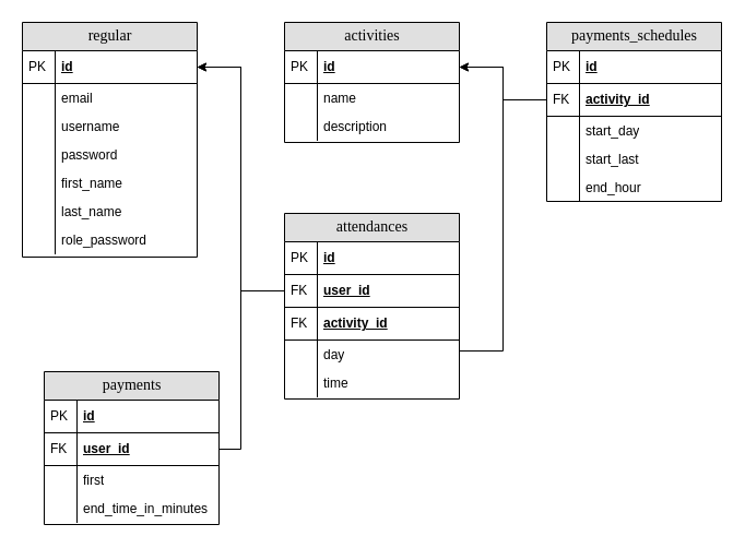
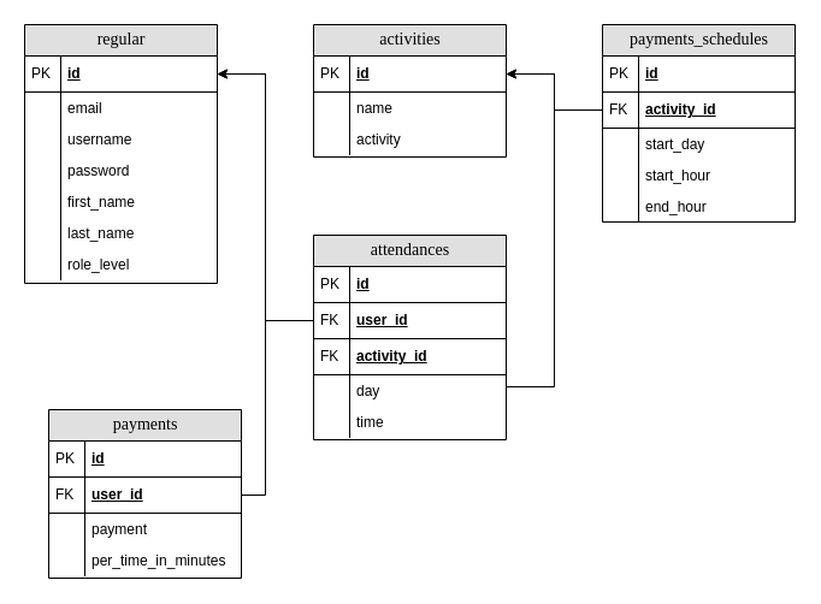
  <mxCell id="0" />
  <mxCell id="1" parent="0" />
  <mxCell id="2" value="regular" style="swimlane;html=1;fontStyle=0;childLayout=stackLayout;horizontal=1;startSize=26;fillColor=#e0e0e0;horizontalStack=0;resizeParent=1;resizeLast=0;collapsible=1;marginBottom=0;swimlaneFillColor=#ffffff;align=center;rounded=0;shadow=0;comic=0;labelBackgroundColor=none;strokeWidth=1;fontFamily=Verdana;fontSize=14" parent="1" vertex="1"><mxGeometry x="20" y="20" width="160" height="215" as="geometry" /></mxCell>
  <mxCell id="3" value="id" style="shape=partialRectangle;top=0;left=0;right=0;bottom=1;html=1;align=left;verticalAlign=middle;fillColor=none;spacingLeft=34;spacingRight=4;whiteSpace=wrap;overflow=hidden;rotatable=0;points=[[0,0.5],[1,0.5]];portConstraint=eastwest;dropTarget=0;fontStyle=5;" parent="2" vertex="1"><mxGeometry y="26" width="160" height="30" as="geometry" /></mxCell>
  <mxCell id="4" value="PK" style="shape=partialRectangle;top=0;left=0;bottom=0;html=1;fillColor=none;align=left;verticalAlign=middle;spacingLeft=4;spacingRight=4;whiteSpace=wrap;overflow=hidden;rotatable=0;points=[];portConstraint=eastwest;part=1;" parent="3" vertex="1" connectable="0"><mxGeometry width="30" height="30" as="geometry" /></mxCell>
  <mxCell id="5" value="email" style="shape=partialRectangle;top=0;left=0;right=0;bottom=0;html=1;align=left;verticalAlign=top;fillColor=none;spacingLeft=34;spacingRight=4;whiteSpace=wrap;overflow=hidden;rotatable=0;points=[[0,0.5],[1,0.5]];portConstraint=eastwest;dropTarget=0;" parent="2" vertex="1"><mxGeometry y="56" width="160" height="26" as="geometry" /></mxCell>
  <mxCell id="6" value="" style="shape=partialRectangle;top=0;left=0;bottom=0;html=1;fillColor=none;align=left;verticalAlign=top;spacingLeft=4;spacingRight=4;whiteSpace=wrap;overflow=hidden;rotatable=0;points=[];portConstraint=eastwest;part=1;" parent="5" vertex="1" connectable="0"><mxGeometry width="30" height="26" as="geometry" /></mxCell>
  <mxCell id="7" value="username" style="shape=partialRectangle;top=0;left=0;right=0;bottom=0;html=1;align=left;verticalAlign=top;fillColor=none;spacingLeft=34;spacingRight=4;whiteSpace=wrap;overflow=hidden;rotatable=0;points=[[0,0.5],[1,0.5]];portConstraint=eastwest;dropTarget=0;" parent="2" vertex="1"><mxGeometry y="82" width="160" height="26" as="geometry" /></mxCell>
  <mxCell id="8" value="" style="shape=partialRectangle;top=0;left=0;bottom=0;html=1;fillColor=none;align=left;verticalAlign=top;spacingLeft=4;spacingRight=4;whiteSpace=wrap;overflow=hidden;rotatable=0;points=[];portConstraint=eastwest;part=1;" parent="7" vertex="1" connectable="0"><mxGeometry width="30" height="26" as="geometry" /></mxCell>
  <mxCell id="9" value="password" style="shape=partialRectangle;top=0;left=0;right=0;bottom=0;html=1;align=left;verticalAlign=top;fillColor=none;spacingLeft=34;spacingRight=4;whiteSpace=wrap;overflow=hidden;rotatable=0;points=[[0,0.5],[1,0.5]];portConstraint=eastwest;dropTarget=0;" parent="2" vertex="1"><mxGeometry y="108" width="160" height="26" as="geometry" /></mxCell>
  <mxCell id="10" value="" style="shape=partialRectangle;top=0;left=0;bottom=0;html=1;fillColor=none;align=left;verticalAlign=top;spacingLeft=4;spacingRight=4;whiteSpace=wrap;overflow=hidden;rotatable=0;points=[];portConstraint=eastwest;part=1;" parent="9" vertex="1" connectable="0"><mxGeometry width="30" height="26" as="geometry" /></mxCell>
  <mxCell id="11" value="first_name" style="shape=partialRectangle;top=0;left=0;right=0;bottom=0;html=1;align=left;verticalAlign=top;fillColor=none;spacingLeft=34;spacingRight=4;whiteSpace=wrap;overflow=hidden;rotatable=0;points=[[0,0.5],[1,0.5]];portConstraint=eastwest;dropTarget=0;" vertex="1" parent="2"><mxGeometry y="134" width="160" height="26" as="geometry" /></mxCell>
  <mxCell id="12" value="" style="shape=partialRectangle;top=0;left=0;bottom=0;html=1;fillColor=none;align=left;verticalAlign=top;spacingLeft=4;spacingRight=4;whiteSpace=wrap;overflow=hidden;rotatable=0;points=[];portConstraint=eastwest;part=1;" vertex="1" connectable="0" parent="11"><mxGeometry width="30" height="26" as="geometry" /></mxCell>
  <mxCell id="13" value="last_name" style="shape=partialRectangle;top=0;left=0;right=0;bottom=0;html=1;align=left;verticalAlign=top;fillColor=none;spacingLeft=34;spacingRight=4;whiteSpace=wrap;overflow=hidden;rotatable=0;points=[[0,0.5],[1,0.5]];portConstraint=eastwest;dropTarget=0;" vertex="1" parent="2"><mxGeometry y="160" width="160" height="26" as="geometry" /></mxCell>
  <mxCell id="14" value="" style="shape=partialRectangle;top=0;left=0;bottom=0;html=1;fillColor=none;align=left;verticalAlign=top;spacingLeft=4;spacingRight=4;whiteSpace=wrap;overflow=hidden;rotatable=0;points=[];portConstraint=eastwest;part=1;" vertex="1" connectable="0" parent="13"><mxGeometry width="30" height="26" as="geometry" /></mxCell>
- <mxCell id="15" value="role_password" style="shape=partialRectangle;top=0;left=0;right=0;bottom=0;html=1;align=left;verticalAlign=top;fillColor=none;spacingLeft=34;spacingRight=4;whiteSpace=wrap;overflow=hidden;rotatable=0;points=[[0,0.5],[1,0.5]];portConstraint=eastwest;dropTarget=0;" vertex="1" parent="2"><mxGeometry y="186" width="160" height="26" as="geometry" /></mxCell>
+ <mxCell id="15" value="role_level" style="shape=partialRectangle;top=0;left=0;right=0;bottom=0;html=1;align=left;verticalAlign=top;fillColor=none;spacingLeft=34;spacingRight=4;whiteSpace=wrap;overflow=hidden;rotatable=0;points=[[0,0.5],[1,0.5]];portConstraint=eastwest;dropTarget=0;" vertex="1" parent="2"><mxGeometry y="186" width="160" height="26" as="geometry" /></mxCell>
  <mxCell id="16" value="" style="shape=partialRectangle;top=0;left=0;bottom=0;html=1;fillColor=none;align=left;verticalAlign=top;spacingLeft=4;spacingRight=4;whiteSpace=wrap;overflow=hidden;rotatable=0;points=[];portConstraint=eastwest;part=1;" vertex="1" connectable="0" parent="15"><mxGeometry width="30" height="26" as="geometry" /></mxCell>
  <mxCell id="17" value="activities" style="swimlane;html=1;fontStyle=0;childLayout=stackLayout;horizontal=1;startSize=26;fillColor=#e0e0e0;horizontalStack=0;resizeParent=1;resizeLast=0;collapsible=1;marginBottom=0;swimlaneFillColor=#ffffff;align=center;rounded=0;shadow=0;comic=0;labelBackgroundColor=none;strokeWidth=1;fontFamily=Verdana;fontSize=14" vertex="1" parent="1"><mxGeometry x="260" y="20" width="160" height="110" as="geometry" /></mxCell>
  <mxCell id="18" value="id" style="shape=partialRectangle;top=0;left=0;right=0;bottom=1;html=1;align=left;verticalAlign=middle;fillColor=none;spacingLeft=34;spacingRight=4;whiteSpace=wrap;overflow=hidden;rotatable=0;points=[[0,0.5],[1,0.5]];portConstraint=eastwest;dropTarget=0;fontStyle=5;" vertex="1" parent="17"><mxGeometry y="26" width="160" height="30" as="geometry" /></mxCell>
  <mxCell id="19" value="PK" style="shape=partialRectangle;top=0;left=0;bottom=0;html=1;fillColor=none;align=left;verticalAlign=middle;spacingLeft=4;spacingRight=4;whiteSpace=wrap;overflow=hidden;rotatable=0;points=[];portConstraint=eastwest;part=1;" vertex="1" connectable="0" parent="18"><mxGeometry width="30" height="30" as="geometry" /></mxCell>
  <mxCell id="20" value="name" style="shape=partialRectangle;top=0;left=0;right=0;bottom=0;html=1;align=left;verticalAlign=top;fillColor=none;spacingLeft=34;spacingRight=4;whiteSpace=wrap;overflow=hidden;rotatable=0;points=[[0,0.5],[1,0.5]];portConstraint=eastwest;dropTarget=0;" vertex="1" parent="17"><mxGeometry y="56" width="160" height="26" as="geometry" /></mxCell>
  <mxCell id="21" value="" style="shape=partialRectangle;top=0;left=0;bottom=0;html=1;fillColor=none;align=left;verticalAlign=top;spacingLeft=4;spacingRight=4;whiteSpace=wrap;overflow=hidden;rotatable=0;points=[];portConstraint=eastwest;part=1;" vertex="1" connectable="0" parent="20"><mxGeometry width="30" height="26" as="geometry" /></mxCell>
- <mxCell id="22" value="description" style="shape=partialRectangle;top=0;left=0;right=0;bottom=0;html=1;align=left;verticalAlign=top;fillColor=none;spacingLeft=34;spacingRight=4;whiteSpace=wrap;overflow=hidden;rotatable=0;points=[[0,0.5],[1,0.5]];portConstraint=eastwest;dropTarget=0;" vertex="1" parent="17"><mxGeometry y="82" width="160" height="26" as="geometry" /></mxCell>
+ <mxCell id="22" value="activity" style="shape=partialRectangle;top=0;left=0;right=0;bottom=0;html=1;align=left;verticalAlign=top;fillColor=none;spacingLeft=34;spacingRight=4;whiteSpace=wrap;overflow=hidden;rotatable=0;points=[[0,0.5],[1,0.5]];portConstraint=eastwest;dropTarget=0;" vertex="1" parent="17"><mxGeometry y="82" width="160" height="26" as="geometry" /></mxCell>
  <mxCell id="23" value="" style="shape=partialRectangle;top=0;left=0;bottom=0;html=1;fillColor=none;align=left;verticalAlign=top;spacingLeft=4;spacingRight=4;whiteSpace=wrap;overflow=hidden;rotatable=0;points=[];portConstraint=eastwest;part=1;" vertex="1" connectable="0" parent="22"><mxGeometry width="30" height="26" as="geometry" /></mxCell>
  <mxCell id="24" value="payments_schedules" style="swimlane;html=1;fontStyle=0;childLayout=stackLayout;horizontal=1;startSize=26;fillColor=#e0e0e0;horizontalStack=0;resizeParent=1;resizeLast=0;collapsible=1;marginBottom=0;swimlaneFillColor=#ffffff;align=center;rounded=0;shadow=0;comic=0;labelBackgroundColor=none;strokeWidth=1;fontFamily=Verdana;fontSize=14" vertex="1" parent="1"><mxGeometry x="500" y="20" width="160" height="164" as="geometry" /></mxCell>
  <mxCell id="25" value="id" style="shape=partialRectangle;top=0;left=0;right=0;bottom=1;html=1;align=left;verticalAlign=middle;fillColor=none;spacingLeft=34;spacingRight=4;whiteSpace=wrap;overflow=hidden;rotatable=0;points=[[0,0.5],[1,0.5]];portConstraint=eastwest;dropTarget=0;fontStyle=5;" vertex="1" parent="24"><mxGeometry y="26" width="160" height="30" as="geometry" /></mxCell>
  <mxCell id="26" value="PK" style="shape=partialRectangle;top=0;left=0;bottom=0;html=1;fillColor=none;align=left;verticalAlign=middle;spacingLeft=4;spacingRight=4;whiteSpace=wrap;overflow=hidden;rotatable=0;points=[];portConstraint=eastwest;part=1;" vertex="1" connectable="0" parent="25"><mxGeometry width="30" height="30" as="geometry" /></mxCell>
  <mxCell id="27" value="activity_id" style="shape=partialRectangle;top=0;left=0;right=0;bottom=1;html=1;align=left;verticalAlign=middle;fillColor=none;spacingLeft=34;spacingRight=4;whiteSpace=wrap;overflow=hidden;rotatable=0;points=[[0,0.5],[1,0.5]];portConstraint=eastwest;dropTarget=0;fontStyle=5;" vertex="1" parent="24"><mxGeometry y="56" width="160" height="30" as="geometry" /></mxCell>
  <mxCell id="28" value="FK" style="shape=partialRectangle;top=0;left=0;bottom=0;html=1;fillColor=none;align=left;verticalAlign=middle;spacingLeft=4;spacingRight=4;whiteSpace=wrap;overflow=hidden;rotatable=0;points=[];portConstraint=eastwest;part=1;" vertex="1" connectable="0" parent="27"><mxGeometry width="30" height="30" as="geometry" /></mxCell>
  <mxCell id="29" value="start_day" style="shape=partialRectangle;top=0;left=0;right=0;bottom=0;html=1;align=left;verticalAlign=top;fillColor=none;spacingLeft=34;spacingRight=4;whiteSpace=wrap;overflow=hidden;rotatable=0;points=[[0,0.5],[1,0.5]];portConstraint=eastwest;dropTarget=0;" vertex="1" parent="24"><mxGeometry y="86" width="160" height="26" as="geometry" /></mxCell>
  <mxCell id="30" value="" style="shape=partialRectangle;top=0;left=0;bottom=0;html=1;fillColor=none;align=left;verticalAlign=top;spacingLeft=4;spacingRight=4;whiteSpace=wrap;overflow=hidden;rotatable=0;points=[];portConstraint=eastwest;part=1;" vertex="1" connectable="0" parent="29"><mxGeometry width="30" height="26" as="geometry" /></mxCell>
- <mxCell id="31" value="start_last" style="shape=partialRectangle;top=0;left=0;right=0;bottom=0;html=1;align=left;verticalAlign=top;fillColor=none;spacingLeft=34;spacingRight=4;whiteSpace=wrap;overflow=hidden;rotatable=0;points=[[0,0.5],[1,0.5]];portConstraint=eastwest;dropTarget=0;" vertex="1" parent="24"><mxGeometry y="112" width="160" height="26" as="geometry" /></mxCell>
+ <mxCell id="31" value="start_hour" style="shape=partialRectangle;top=0;left=0;right=0;bottom=0;html=1;align=left;verticalAlign=top;fillColor=none;spacingLeft=34;spacingRight=4;whiteSpace=wrap;overflow=hidden;rotatable=0;points=[[0,0.5],[1,0.5]];portConstraint=eastwest;dropTarget=0;" vertex="1" parent="24"><mxGeometry y="112" width="160" height="26" as="geometry" /></mxCell>
  <mxCell id="32" value="" style="shape=partialRectangle;top=0;left=0;bottom=0;html=1;fillColor=none;align=left;verticalAlign=top;spacingLeft=4;spacingRight=4;whiteSpace=wrap;overflow=hidden;rotatable=0;points=[];portConstraint=eastwest;part=1;" vertex="1" connectable="0" parent="31"><mxGeometry width="30" height="26" as="geometry" /></mxCell>
  <mxCell id="33" value="end_hour" style="shape=partialRectangle;top=0;left=0;right=0;bottom=0;html=1;align=left;verticalAlign=top;fillColor=none;spacingLeft=34;spacingRight=4;whiteSpace=wrap;overflow=hidden;rotatable=0;points=[[0,0.5],[1,0.5]];portConstraint=eastwest;dropTarget=0;" vertex="1" parent="24"><mxGeometry y="138" width="160" height="26" as="geometry" /></mxCell>
  <mxCell id="34" value="" style="shape=partialRectangle;top=0;left=0;bottom=0;html=1;fillColor=none;align=left;verticalAlign=top;spacingLeft=4;spacingRight=4;whiteSpace=wrap;overflow=hidden;rotatable=0;points=[];portConstraint=eastwest;part=1;" vertex="1" connectable="0" parent="33"><mxGeometry width="30" height="26" as="geometry" /></mxCell>
  <mxCell id="35" style="edgeStyle=orthogonalEdgeStyle;rounded=0;orthogonalLoop=1;jettySize=auto;html=1;exitX=0;exitY=0.5;exitDx=0;exitDy=0;entryX=1;entryY=0.5;entryDx=0;entryDy=0;" edge="1" parent="1" source="27" target="18"><mxGeometry relative="1" as="geometry" /></mxCell>
  <mxCell id="36" value="attendances" style="swimlane;html=1;fontStyle=0;childLayout=stackLayout;horizontal=1;startSize=26;fillColor=#e0e0e0;horizontalStack=0;resizeParent=1;resizeLast=0;collapsible=1;marginBottom=0;swimlaneFillColor=#ffffff;align=center;rounded=0;shadow=0;comic=0;labelBackgroundColor=none;strokeWidth=1;fontFamily=Verdana;fontSize=14" vertex="1" parent="1"><mxGeometry x="260" y="195" width="160" height="170" as="geometry" /></mxCell>
  <mxCell id="37" value="id" style="shape=partialRectangle;top=0;left=0;right=0;bottom=1;html=1;align=left;verticalAlign=middle;fillColor=none;spacingLeft=34;spacingRight=4;whiteSpace=wrap;overflow=hidden;rotatable=0;points=[[0,0.5],[1,0.5]];portConstraint=eastwest;dropTarget=0;fontStyle=5;" vertex="1" parent="36"><mxGeometry y="26" width="160" height="30" as="geometry" /></mxCell>
  <mxCell id="38" value="PK" style="shape=partialRectangle;top=0;left=0;bottom=0;html=1;fillColor=none;align=left;verticalAlign=middle;spacingLeft=4;spacingRight=4;whiteSpace=wrap;overflow=hidden;rotatable=0;points=[];portConstraint=eastwest;part=1;" vertex="1" connectable="0" parent="37"><mxGeometry width="30" height="30" as="geometry" /></mxCell>
  <mxCell id="39" value="user_id" style="shape=partialRectangle;top=0;left=0;right=0;bottom=1;html=1;align=left;verticalAlign=middle;fillColor=none;spacingLeft=34;spacingRight=4;whiteSpace=wrap;overflow=hidden;rotatable=0;points=[[0,0.5],[1,0.5]];portConstraint=eastwest;dropTarget=0;fontStyle=5;" vertex="1" parent="36"><mxGeometry y="56" width="160" height="30" as="geometry" /></mxCell>
  <mxCell id="40" value="FK" style="shape=partialRectangle;top=0;left=0;bottom=0;html=1;fillColor=none;align=left;verticalAlign=middle;spacingLeft=4;spacingRight=4;whiteSpace=wrap;overflow=hidden;rotatable=0;points=[];portConstraint=eastwest;part=1;" vertex="1" connectable="0" parent="39"><mxGeometry width="30" height="30" as="geometry" /></mxCell>
  <mxCell id="41" value="activity_id" style="shape=partialRectangle;top=0;left=0;right=0;bottom=1;html=1;align=left;verticalAlign=middle;fillColor=none;spacingLeft=34;spacingRight=4;whiteSpace=wrap;overflow=hidden;rotatable=0;points=[[0,0.5],[1,0.5]];portConstraint=eastwest;dropTarget=0;fontStyle=5;" vertex="1" parent="36"><mxGeometry y="86" width="160" height="30" as="geometry" /></mxCell>
  <mxCell id="42" value="FK" style="shape=partialRectangle;top=0;left=0;bottom=0;html=1;fillColor=none;align=left;verticalAlign=middle;spacingLeft=4;spacingRight=4;whiteSpace=wrap;overflow=hidden;rotatable=0;points=[];portConstraint=eastwest;part=1;" vertex="1" connectable="0" parent="41"><mxGeometry width="30" height="30" as="geometry" /></mxCell>
  <mxCell id="43" value="day" style="shape=partialRectangle;top=0;left=0;right=0;bottom=0;html=1;align=left;verticalAlign=top;fillColor=none;spacingLeft=34;spacingRight=4;whiteSpace=wrap;overflow=hidden;rotatable=0;points=[[0,0.5],[1,0.5]];portConstraint=eastwest;dropTarget=0;" vertex="1" parent="36"><mxGeometry y="116" width="160" height="26" as="geometry" /></mxCell>
  <mxCell id="44" value="" style="shape=partialRectangle;top=0;left=0;bottom=0;html=1;fillColor=none;align=left;verticalAlign=top;spacingLeft=4;spacingRight=4;whiteSpace=wrap;overflow=hidden;rotatable=0;points=[];portConstraint=eastwest;part=1;" vertex="1" connectable="0" parent="43"><mxGeometry width="30" height="26" as="geometry" /></mxCell>
  <mxCell id="45" value="time" style="shape=partialRectangle;top=0;left=0;right=0;bottom=0;html=1;align=left;verticalAlign=top;fillColor=none;spacingLeft=34;spacingRight=4;whiteSpace=wrap;overflow=hidden;rotatable=0;points=[[0,0.5],[1,0.5]];portConstraint=eastwest;dropTarget=0;" vertex="1" parent="36"><mxGeometry y="142" width="160" height="26" as="geometry" /></mxCell>
  <mxCell id="46" value="" style="shape=partialRectangle;top=0;left=0;bottom=0;html=1;fillColor=none;align=left;verticalAlign=top;spacingLeft=4;spacingRight=4;whiteSpace=wrap;overflow=hidden;rotatable=0;points=[];portConstraint=eastwest;part=1;" vertex="1" connectable="0" parent="45"><mxGeometry width="30" height="26" as="geometry" /></mxCell>
  <mxCell id="47" style="edgeStyle=orthogonalEdgeStyle;rounded=0;orthogonalLoop=1;jettySize=auto;html=1;exitX=0;exitY=0.5;exitDx=0;exitDy=0;entryX=1;entryY=0.5;entryDx=0;entryDy=0;" edge="1" parent="1" source="39" target="3"><mxGeometry relative="1" as="geometry" /></mxCell>
  <mxCell id="48" style="edgeStyle=orthogonalEdgeStyle;rounded=0;orthogonalLoop=1;jettySize=auto;html=1;exitX=1;exitY=0.5;exitDx=0;exitDy=0;entryX=1;entryY=0.5;entryDx=0;entryDy=0;" edge="1" parent="1" source="41" target="18"><mxGeometry relative="1" as="geometry"><Array as="points"><mxPoint x="460" y="321" /><mxPoint x="460" y="61" /></Array></mxGeometry></mxCell>
  <mxCell id="49" value="payments" style="swimlane;html=1;fontStyle=0;childLayout=stackLayout;horizontal=1;startSize=26;fillColor=#e0e0e0;horizontalStack=0;resizeParent=1;resizeLast=0;collapsible=1;marginBottom=0;swimlaneFillColor=#ffffff;align=center;rounded=0;shadow=0;comic=0;labelBackgroundColor=none;strokeWidth=1;fontFamily=Verdana;fontSize=14" vertex="1" parent="1"><mxGeometry x="40" y="340" width="160" height="140" as="geometry" /></mxCell>
  <mxCell id="50" value="id" style="shape=partialRectangle;top=0;left=0;right=0;bottom=1;html=1;align=left;verticalAlign=middle;fillColor=none;spacingLeft=34;spacingRight=4;whiteSpace=wrap;overflow=hidden;rotatable=0;points=[[0,0.5],[1,0.5]];portConstraint=eastwest;dropTarget=0;fontStyle=5;" vertex="1" parent="49"><mxGeometry y="26" width="160" height="30" as="geometry" /></mxCell>
  <mxCell id="51" value="PK" style="shape=partialRectangle;top=0;left=0;bottom=0;html=1;fillColor=none;align=left;verticalAlign=middle;spacingLeft=4;spacingRight=4;whiteSpace=wrap;overflow=hidden;rotatable=0;points=[];portConstraint=eastwest;part=1;" vertex="1" connectable="0" parent="50"><mxGeometry width="30" height="30" as="geometry" /></mxCell>
  <mxCell id="52" value="user_id" style="shape=partialRectangle;top=0;left=0;right=0;bottom=1;html=1;align=left;verticalAlign=middle;fillColor=none;spacingLeft=34;spacingRight=4;whiteSpace=wrap;overflow=hidden;rotatable=0;points=[[0,0.5],[1,0.5]];portConstraint=eastwest;dropTarget=0;fontStyle=5;" vertex="1" parent="49"><mxGeometry y="56" width="160" height="30" as="geometry" /></mxCell>
  <mxCell id="53" value="FK" style="shape=partialRectangle;top=0;left=0;bottom=0;html=1;fillColor=none;align=left;verticalAlign=middle;spacingLeft=4;spacingRight=4;whiteSpace=wrap;overflow=hidden;rotatable=0;points=[];portConstraint=eastwest;part=1;" vertex="1" connectable="0" parent="52"><mxGeometry width="30" height="30" as="geometry" /></mxCell>
- <mxCell id="54" value="first" style="shape=partialRectangle;top=0;left=0;right=0;bottom=0;html=1;align=left;verticalAlign=top;fillColor=none;spacingLeft=34;spacingRight=4;whiteSpace=wrap;overflow=hidden;rotatable=0;points=[[0,0.5],[1,0.5]];portConstraint=eastwest;dropTarget=0;" vertex="1" parent="49"><mxGeometry y="86" width="160" height="26" as="geometry" /></mxCell>
+ <mxCell id="54" value="payment" style="shape=partialRectangle;top=0;left=0;right=0;bottom=0;html=1;align=left;verticalAlign=top;fillColor=none;spacingLeft=34;spacingRight=4;whiteSpace=wrap;overflow=hidden;rotatable=0;points=[[0,0.5],[1,0.5]];portConstraint=eastwest;dropTarget=0;" vertex="1" parent="49"><mxGeometry y="86" width="160" height="26" as="geometry" /></mxCell>
  <mxCell id="55" value="" style="shape=partialRectangle;top=0;left=0;bottom=0;html=1;fillColor=none;align=left;verticalAlign=top;spacingLeft=4;spacingRight=4;whiteSpace=wrap;overflow=hidden;rotatable=0;points=[];portConstraint=eastwest;part=1;" vertex="1" connectable="0" parent="54"><mxGeometry width="30" height="26" as="geometry" /></mxCell>
- <mxCell id="56" value="end_time_in_minutes" style="shape=partialRectangle;top=0;left=0;right=0;bottom=0;html=1;align=left;verticalAlign=top;fillColor=none;spacingLeft=34;spacingRight=4;whiteSpace=wrap;overflow=hidden;rotatable=0;points=[[0,0.5],[1,0.5]];portConstraint=eastwest;dropTarget=0;" vertex="1" parent="49"><mxGeometry y="112" width="160" height="26" as="geometry" /></mxCell>
+ <mxCell id="56" value="per_time_in_minutes" style="shape=partialRectangle;top=0;left=0;right=0;bottom=0;html=1;align=left;verticalAlign=top;fillColor=none;spacingLeft=34;spacingRight=4;whiteSpace=wrap;overflow=hidden;rotatable=0;points=[[0,0.5],[1,0.5]];portConstraint=eastwest;dropTarget=0;" vertex="1" parent="49"><mxGeometry y="112" width="160" height="26" as="geometry" /></mxCell>
  <mxCell id="57" value="" style="shape=partialRectangle;top=0;left=0;bottom=0;html=1;fillColor=none;align=left;verticalAlign=top;spacingLeft=4;spacingRight=4;whiteSpace=wrap;overflow=hidden;rotatable=0;points=[];portConstraint=eastwest;part=1;" vertex="1" connectable="0" parent="56"><mxGeometry width="30" height="26" as="geometry" /></mxCell>
  <mxCell id="58" style="edgeStyle=orthogonalEdgeStyle;rounded=0;orthogonalLoop=1;jettySize=auto;html=1;exitX=1;exitY=0.5;exitDx=0;exitDy=0;entryX=1;entryY=0.5;entryDx=0;entryDy=0;" edge="1" parent="1" source="52" target="3"><mxGeometry relative="1" as="geometry" /></mxCell>
